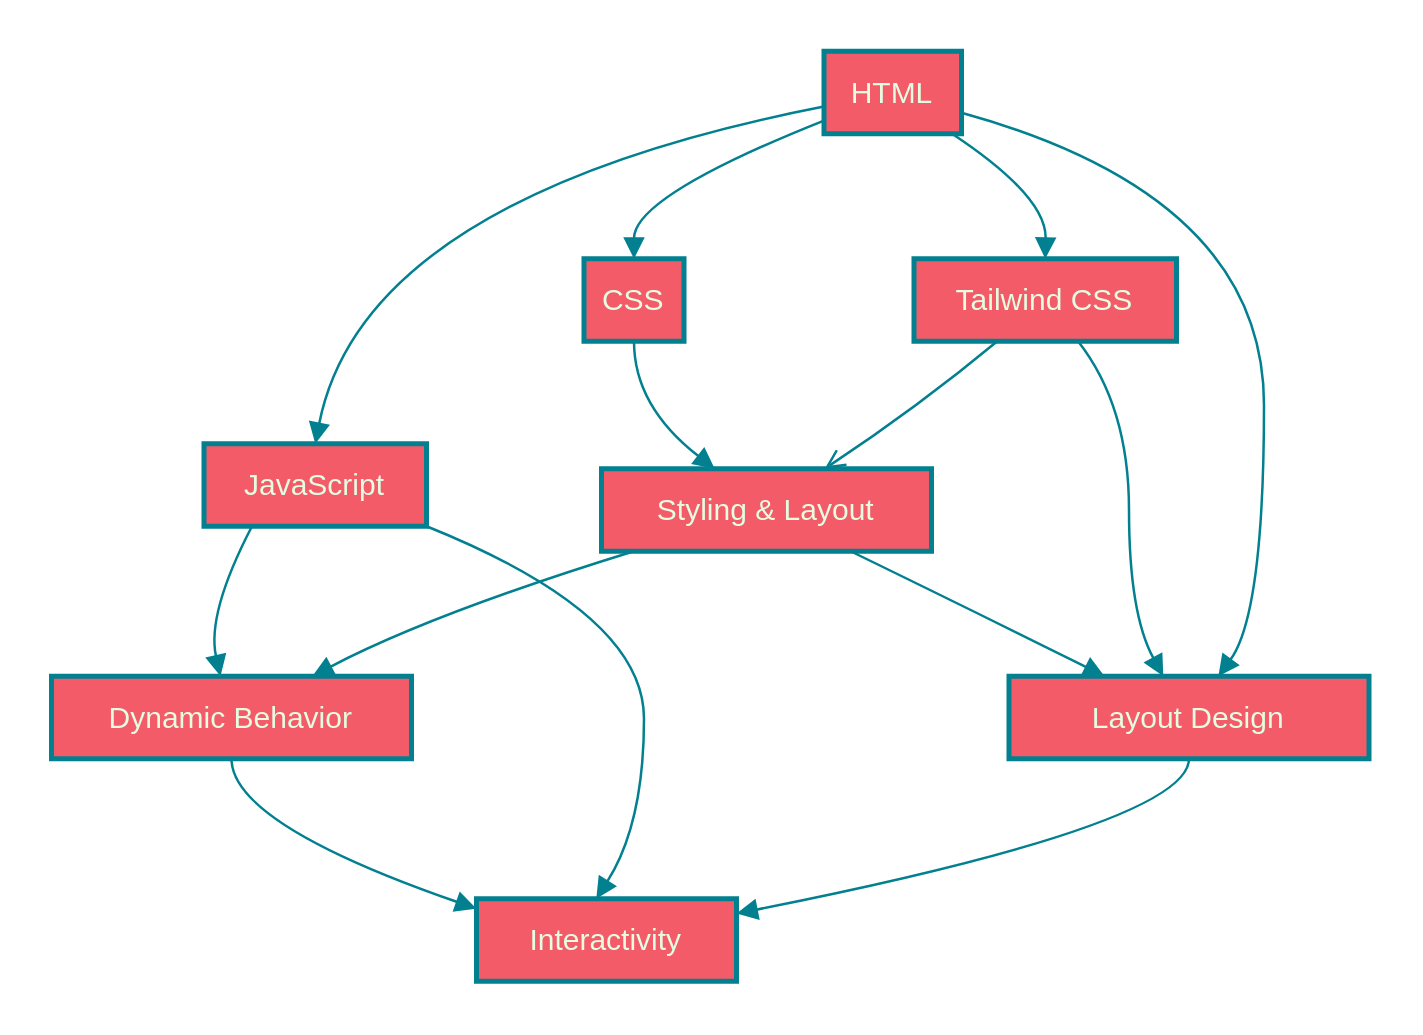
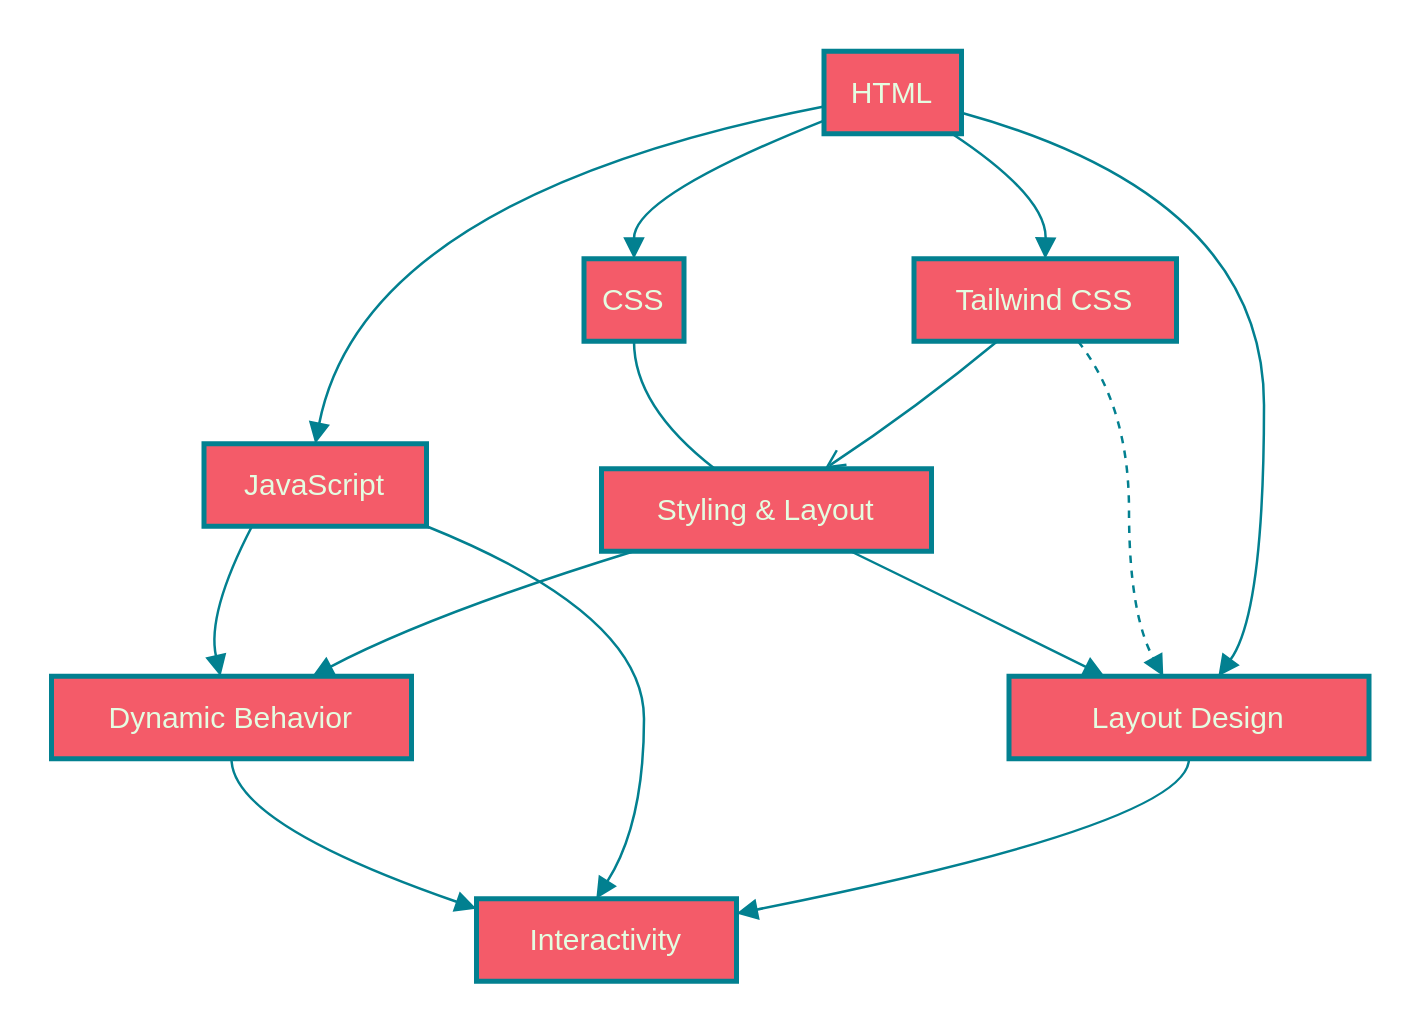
  <mxCell id="0" />
  <mxCell id="1" parent="0" />
  <mxCell id="2" value="HTML" style="whiteSpace=wrap;strokeWidth=2;labelBackgroundColor=none;fillColor=#F45B69;strokeColor=#028090;fontColor=#E4FDE1;" vertex="1" parent="1"><mxGeometry x="329" y="20" width="55" height="33" as="geometry" /></mxCell>
  <mxCell id="3" value="CSS" style="whiteSpace=wrap;strokeWidth=2;labelBackgroundColor=none;fillColor=#F45B69;strokeColor=#028090;fontColor=#E4FDE1;" vertex="1" parent="1"><mxGeometry x="233" y="103" width="40" height="33" as="geometry" /></mxCell>
  <mxCell id="4" value="Tailwind CSS" style="whiteSpace=wrap;strokeWidth=2;labelBackgroundColor=none;fillColor=#F45B69;strokeColor=#028090;fontColor=#E4FDE1;" vertex="1" parent="1"><mxGeometry x="365" y="103" width="105" height="33" as="geometry" /></mxCell>
  <mxCell id="5" value="JavaScript" style="whiteSpace=wrap;strokeWidth=2;labelBackgroundColor=none;fillColor=#F45B69;strokeColor=#028090;fontColor=#E4FDE1;" vertex="1" parent="1"><mxGeometry x="81" y="177" width="89" height="33" as="geometry" /></mxCell>
  <mxCell id="6" value="Styling &amp; Layout" style="whiteSpace=wrap;strokeWidth=2;labelBackgroundColor=none;fillColor=#F45B69;strokeColor=#028090;fontColor=#E4FDE1;" vertex="1" parent="1"><mxGeometry x="240" y="187" width="132" height="33" as="geometry" /></mxCell>
  <mxCell id="7" value="Dynamic Behavior" style="whiteSpace=wrap;strokeWidth=2;labelBackgroundColor=none;fillColor=#F45B69;strokeColor=#028090;fontColor=#E4FDE1;" vertex="1" parent="1"><mxGeometry x="20" y="270" width="144" height="33" as="geometry" /></mxCell>
  <mxCell id="8" value="Layout Design" style="whiteSpace=wrap;strokeWidth=2;labelBackgroundColor=none;fillColor=#F45B69;strokeColor=#028090;fontColor=#E4FDE1;" vertex="1" parent="1"><mxGeometry x="403" y="270" width="144" height="33" as="geometry" /></mxCell>
  <mxCell id="9" value="Interactivity" style="whiteSpace=wrap;strokeWidth=2;labelBackgroundColor=none;fillColor=#F45B69;strokeColor=#028090;fontColor=#E4FDE1;" vertex="1" parent="1"><mxGeometry x="190" y="359" width="104" height="33" as="geometry" /></mxCell>
  <mxCell id="10" value="" style="curved=1;startArrow=none;endArrow=block;exitX=0;exitY=0.84;entryX=0.5;entryY=0.01;rounded=0;labelBackgroundColor=none;strokeColor=#028090;fontColor=default;" edge="1" parent="1" source="2" target="3"><mxGeometry relative="1" as="geometry"><Array as="points"><mxPoint x="253" y="78" /></Array></mxGeometry></mxCell>
  <mxCell id="11" value="" style="curved=1;startArrow=none;endArrow=block;exitX=0.94;exitY=1.01;entryX=0.5;entryY=0.01;rounded=0;labelBackgroundColor=none;strokeColor=#028090;fontColor=default;" edge="1" parent="1" source="2" target="4"><mxGeometry relative="1" as="geometry"><Array as="points"><mxPoint x="418" y="78" /></Array></mxGeometry></mxCell>
  <mxCell id="12" value="" style="curved=1;startArrow=none;endArrow=block;exitX=0;exitY=0.67;entryX=0.5;entryY=-0.01;rounded=0;labelBackgroundColor=none;strokeColor=#028090;fontColor=default;" edge="1" parent="1" source="2" target="5"><mxGeometry relative="1" as="geometry"><Array as="points"><mxPoint x="145" y="78" /></Array></mxGeometry></mxCell>
- <mxCell id="13" value="" style="curved=1;startArrow=none;endArrow=block;exitX=0.5;exitY=1.02;entryX=0.34;entryY=-0.01;rounded=0;labelBackgroundColor=none;strokeColor=#028090;fontColor=default;" edge="1" parent="1" source="3" target="6"><mxGeometry relative="1" as="geometry"><Array as="points"><mxPoint x="253" y="162" /></Array></mxGeometry></mxCell>
+ <mxCell id="13" value="" style="curved=1;startArrow=none;endArrow=none;exitX=0.5;exitY=1.02;entryX=0.34;entryY=-0.01;rounded=0;labelBackgroundColor=none;strokeColor=#028090;fontColor=default;" edge="1" parent="1" source="3" target="6"><mxGeometry relative="1" as="geometry"><Array as="points"><mxPoint x="253" y="162" /></Array></mxGeometry></mxCell>
  <mxCell id="14" value="" style="curved=1;startArrow=none;endArrow=open;exitX=0.31;exitY=1.02;entryX=0.68;entryY=-0.01;rounded=0;labelBackgroundColor=none;strokeColor=#028090;fontColor=default;" edge="1" parent="1" source="4" target="6"><mxGeometry relative="1" as="geometry"><Array as="points"><mxPoint x="367" y="162" /></Array></mxGeometry></mxCell>
  <mxCell id="15" value="" style="curved=1;startArrow=none;endArrow=block;exitX=0.21;exitY=1.01;entryX=0.47;entryY=0.01;rounded=0;labelBackgroundColor=none;strokeColor=#028090;fontColor=default;" edge="1" parent="1" source="5" target="7"><mxGeometry relative="1" as="geometry"><Array as="points"><mxPoint x="82" y="245" /></Array></mxGeometry></mxCell>
  <mxCell id="16" value="" style="curved=1;startArrow=none;endArrow=block;exitX=0.76;exitY=1.01;entryX=0.27;entryY=0.01;rounded=0;labelBackgroundColor=none;strokeColor=#028090;fontColor=default;" edge="1" parent="1" source="6" target="8"><mxGeometry relative="1" as="geometry"><Array as="points"><mxPoint x="391" y="245" /></Array></mxGeometry></mxCell>
- <mxCell id="17" value="" style="curved=1;startArrow=none;endArrow=block;exitX=0.63;exitY=1.02;entryX=0.43;entryY=0.01;rounded=0;labelBackgroundColor=none;strokeColor=#028090;fontColor=default;" edge="1" parent="1" source="4" target="8"><mxGeometry relative="1" as="geometry"><Array as="points"><mxPoint x="451" y="162" /><mxPoint x="451" y="245" /></Array></mxGeometry></mxCell>
+ <mxCell id="17" value="" style="curved=1;startArrow=none;endArrow=block;exitX=0.63;exitY=1.02;entryX=0.43;entryY=0.01;rounded=0;labelBackgroundColor=none;strokeColor=#028090;fontColor=default;dashed=1;" edge="1" parent="1" source="4" target="8"><mxGeometry relative="1" as="geometry"><Array as="points"><mxPoint x="451" y="162" /><mxPoint x="451" y="245" /></Array></mxGeometry></mxCell>
  <mxCell id="18" value="" style="curved=1;startArrow=none;endArrow=block;exitX=0.5;exitY=1.02;entryX=0;entryY=0.12;rounded=0;labelBackgroundColor=none;strokeColor=#028090;fontColor=default;" edge="1" parent="1" source="7" target="9"><mxGeometry relative="1" as="geometry"><Array as="points"><mxPoint x="92" y="329" /></Array></mxGeometry></mxCell>
  <mxCell id="19" value="" style="curved=1;startArrow=none;endArrow=block;exitX=1;exitY=1;entryX=0.46;entryY=-0.01;rounded=0;labelBackgroundColor=none;strokeColor=#028090;fontColor=default;" edge="1" parent="1" source="5" target="9"><mxGeometry relative="1" as="geometry"><Array as="points"><mxPoint x="257" y="245" /><mxPoint x="257" y="329" /></Array></mxGeometry></mxCell>
  <mxCell id="20" value="" style="curved=1;startArrow=none;endArrow=block;exitX=0.99;exitY=0.74;entryX=0.58;entryY=0.01;rounded=0;labelBackgroundColor=none;strokeColor=#028090;fontColor=default;" edge="1" parent="1" source="2" target="8"><mxGeometry relative="1" as="geometry"><Array as="points"><mxPoint x="505" y="78" /><mxPoint x="505" y="245" /></Array></mxGeometry></mxCell>
  <mxCell id="21" value="" style="curved=1;startArrow=none;endArrow=block;exitX=0.09;exitY=1.01;entryX=0.72;entryY=0.01;rounded=0;labelBackgroundColor=none;strokeColor=#028090;fontColor=default;" edge="1" parent="1" source="6" target="7"><mxGeometry relative="1" as="geometry"><Array as="points"><mxPoint x="172" y="245" /></Array></mxGeometry></mxCell>
  <mxCell id="22" value="" style="curved=1;startArrow=none;endArrow=block;exitX=0.5;exitY=1.02;entryX=1;entryY=0.18;rounded=0;labelBackgroundColor=none;strokeColor=#028090;fontColor=default;" edge="1" parent="1" source="8" target="9"><mxGeometry relative="1" as="geometry"><Array as="points"><mxPoint x="475" y="329" /></Array></mxGeometry></mxCell>
